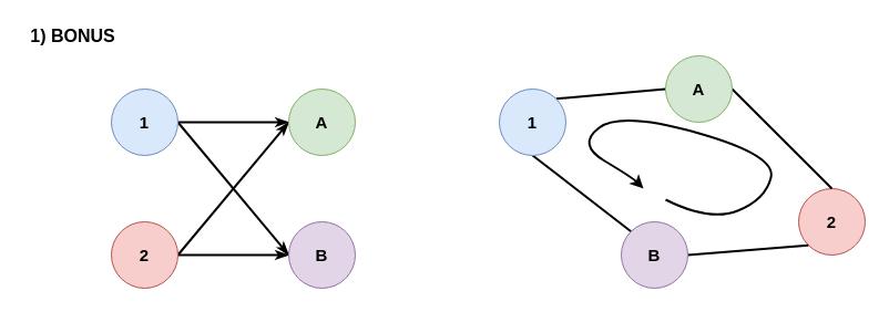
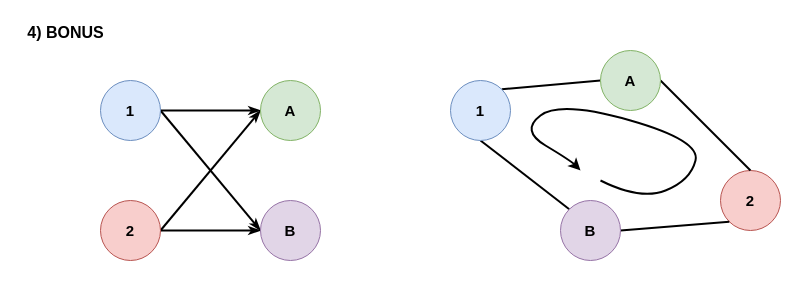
  <mxCell id="0" />
  <mxCell id="1" parent="0" />
- <mxCell id="2" value="&lt;div&gt;&lt;b&gt;&lt;font style=&quot;font-size: 16px&quot;&gt;1) BONUS&lt;/font&gt;&lt;/b&gt;&lt;/div&gt;" style="text;html=1;resizable=0;points=[];autosize=1;align=center;verticalAlign=top;spacingTop=-4;" vertex="1" parent="1"><mxGeometry x="20" y="20" width="90" height="20" as="geometry" /></mxCell>
+ <mxCell id="2" value="&lt;div&gt;&lt;b&gt;&lt;font style=&quot;font-size: 16px&quot;&gt;4) BONUS&lt;/font&gt;&lt;/b&gt;&lt;/div&gt;" style="text;html=1;resizable=0;points=[];autosize=1;align=center;verticalAlign=top;spacingTop=-4;" vertex="1" parent="1"><mxGeometry x="20" y="20" width="90" height="20" as="geometry" /></mxCell>
  <mxCell id="3" style="rounded=0;orthogonalLoop=1;jettySize=auto;html=1;exitX=1;exitY=0.5;exitDx=0;exitDy=0;entryX=0;entryY=0.5;entryDx=0;entryDy=0;strokeWidth=2;endArrow=classicThin;endFill=1;" edge="1" parent="1" source="5" target="9"><mxGeometry relative="1" as="geometry" /></mxCell>
  <mxCell id="4" style="edgeStyle=none;rounded=0;orthogonalLoop=1;jettySize=auto;html=1;exitX=1;exitY=0.5;exitDx=0;exitDy=0;entryX=0;entryY=0.5;entryDx=0;entryDy=0;strokeWidth=2;endArrow=classicThin;endFill=1;" edge="1" parent="1" source="5" target="10"><mxGeometry relative="1" as="geometry" /></mxCell>
  <mxCell id="5" value="&lt;b&gt;&lt;font style=&quot;font-size: 15px&quot;&gt;1&lt;/font&gt;&lt;/b&gt;" style="ellipse;whiteSpace=wrap;html=1;aspect=fixed;fillColor=#dae8fc;strokeColor=#6c8ebf;" vertex="1" parent="1"><mxGeometry x="100" y="80" width="60" height="60" as="geometry" /></mxCell>
  <mxCell id="6" style="edgeStyle=none;rounded=0;orthogonalLoop=1;jettySize=auto;html=1;exitX=1;exitY=0.5;exitDx=0;exitDy=0;entryX=0;entryY=0.5;entryDx=0;entryDy=0;strokeWidth=2;endArrow=classicThin;endFill=1;" edge="1" parent="1" source="8" target="10"><mxGeometry relative="1" as="geometry" /></mxCell>
  <mxCell id="7" style="edgeStyle=none;rounded=0;orthogonalLoop=1;jettySize=auto;html=1;exitX=1;exitY=0.5;exitDx=0;exitDy=0;entryX=0;entryY=0.5;entryDx=0;entryDy=0;strokeWidth=2;endArrow=classicThin;endFill=1;" edge="1" parent="1" source="8" target="9"><mxGeometry relative="1" as="geometry" /></mxCell>
  <mxCell id="8" value="&lt;span style=&quot;font-size: 15px&quot;&gt;&lt;b&gt;2&lt;/b&gt;&lt;/span&gt;" style="ellipse;whiteSpace=wrap;html=1;aspect=fixed;fillColor=#f8cecc;strokeColor=#b85450;" vertex="1" parent="1"><mxGeometry x="100" y="200" width="60" height="60" as="geometry" /></mxCell>
  <mxCell id="9" value="&lt;span style=&quot;font-size: 15px&quot;&gt;&lt;b&gt;A&lt;/b&gt;&lt;/span&gt;" style="ellipse;whiteSpace=wrap;html=1;aspect=fixed;fillColor=#d5e8d4;strokeColor=#82b366;" vertex="1" parent="1"><mxGeometry x="260" y="80" width="60" height="60" as="geometry" /></mxCell>
  <mxCell id="10" value="&lt;span style=&quot;font-size: 15px&quot;&gt;&lt;b&gt;B&lt;/b&gt;&lt;/span&gt;" style="ellipse;whiteSpace=wrap;html=1;aspect=fixed;fillColor=#e1d5e7;strokeColor=#9673a6;" vertex="1" parent="1"><mxGeometry x="260" y="200" width="60" height="60" as="geometry" /></mxCell>
  <mxCell id="11" style="edgeStyle=none;rounded=0;orthogonalLoop=1;jettySize=auto;html=1;exitX=1;exitY=0;exitDx=0;exitDy=0;entryX=0;entryY=0.5;entryDx=0;entryDy=0;endArrow=none;endFill=0;strokeWidth=2;" edge="1" parent="1" source="13" target="16"><mxGeometry relative="1" as="geometry" /></mxCell>
  <mxCell id="12" style="edgeStyle=none;rounded=0;orthogonalLoop=1;jettySize=auto;html=1;exitX=0.5;exitY=1;exitDx=0;exitDy=0;entryX=0;entryY=0;entryDx=0;entryDy=0;endArrow=none;endFill=0;strokeWidth=2;" edge="1" parent="1" source="13" target="18"><mxGeometry relative="1" as="geometry" /></mxCell>
  <mxCell id="13" value="&lt;b&gt;&lt;font style=&quot;font-size: 15px&quot;&gt;1&lt;/font&gt;&lt;/b&gt;" style="ellipse;whiteSpace=wrap;html=1;aspect=fixed;fillColor=#dae8fc;strokeColor=#6c8ebf;" vertex="1" parent="1"><mxGeometry x="450" y="80" width="60" height="60" as="geometry" /></mxCell>
  <mxCell id="14" value="&lt;span style=&quot;font-size: 15px&quot;&gt;&lt;b&gt;2&lt;/b&gt;&lt;/span&gt;" style="ellipse;whiteSpace=wrap;html=1;aspect=fixed;fillColor=#f8cecc;strokeColor=#b85450;" vertex="1" parent="1"><mxGeometry x="720" y="170" width="60" height="60" as="geometry" /></mxCell>
  <mxCell id="15" style="edgeStyle=none;rounded=0;orthogonalLoop=1;jettySize=auto;html=1;exitX=1;exitY=0.5;exitDx=0;exitDy=0;entryX=0.5;entryY=0;entryDx=0;entryDy=0;endArrow=none;endFill=0;strokeWidth=2;" edge="1" parent="1" source="16" target="14"><mxGeometry relative="1" as="geometry" /></mxCell>
  <mxCell id="16" value="&lt;span style=&quot;font-size: 15px&quot;&gt;&lt;b&gt;A&lt;/b&gt;&lt;/span&gt;" style="ellipse;whiteSpace=wrap;html=1;aspect=fixed;fillColor=#d5e8d4;strokeColor=#82b366;" vertex="1" parent="1"><mxGeometry x="600" y="50" width="60" height="60" as="geometry" /></mxCell>
  <mxCell id="17" style="edgeStyle=none;rounded=0;orthogonalLoop=1;jettySize=auto;html=1;exitX=1;exitY=0.5;exitDx=0;exitDy=0;entryX=0;entryY=1;entryDx=0;entryDy=0;endArrow=none;endFill=0;strokeWidth=2;" edge="1" parent="1" source="18" target="14"><mxGeometry relative="1" as="geometry" /></mxCell>
  <mxCell id="18" value="&lt;span style=&quot;font-size: 15px&quot;&gt;&lt;b&gt;B&lt;/b&gt;&lt;/span&gt;" style="ellipse;whiteSpace=wrap;html=1;aspect=fixed;fillColor=#e1d5e7;strokeColor=#9673a6;" vertex="1" parent="1"><mxGeometry x="560" y="200" width="60" height="60" as="geometry" /></mxCell>
  <mxCell id="19" value="" style="curved=1;endArrow=classic;html=1;strokeWidth=2;" edge="1" parent="1"><mxGeometry width="50" height="50" relative="1" as="geometry"><mxPoint x="600" y="180" as="sourcePoint" /><mxPoint x="580" y="170" as="targetPoint" /><Array as="points"><mxPoint x="640" y="200" /><mxPoint x="690" y="180" /><mxPoint x="700" y="140" /><mxPoint x="560" y="100" /><mxPoint x="520" y="130" /><mxPoint x="570" y="160" /></Array></mxGeometry></mxCell>
